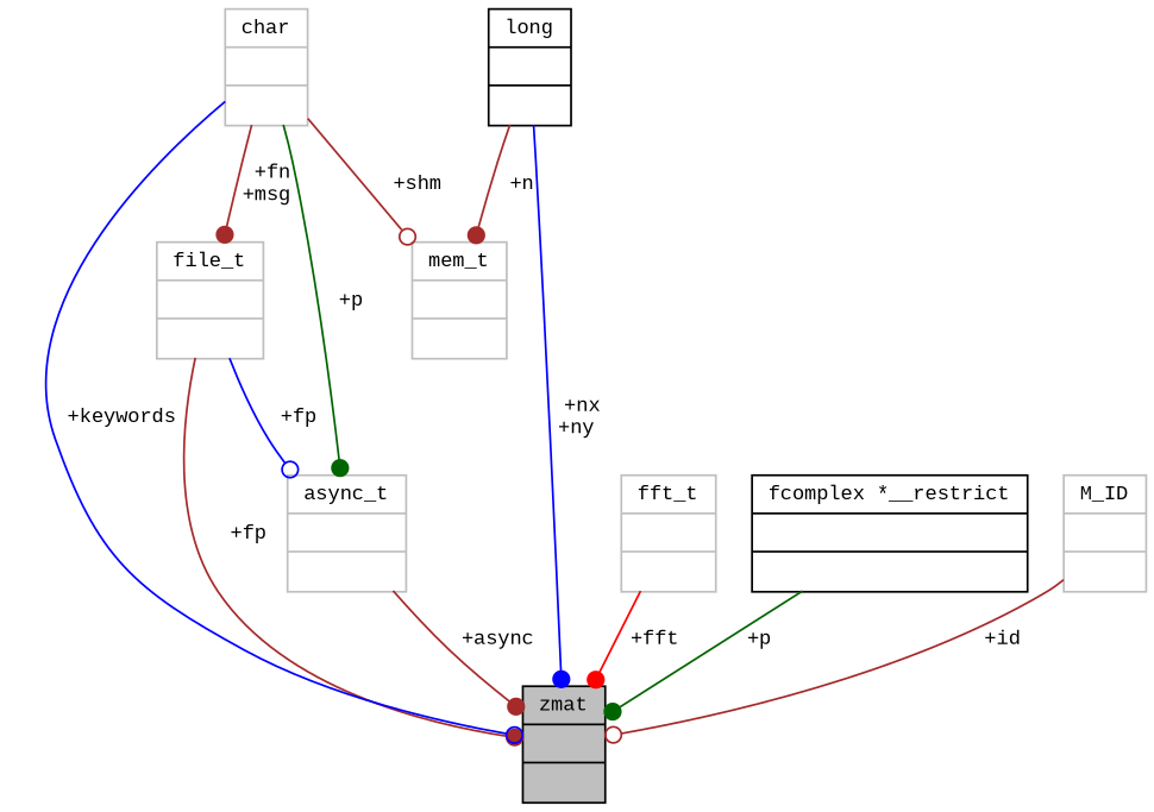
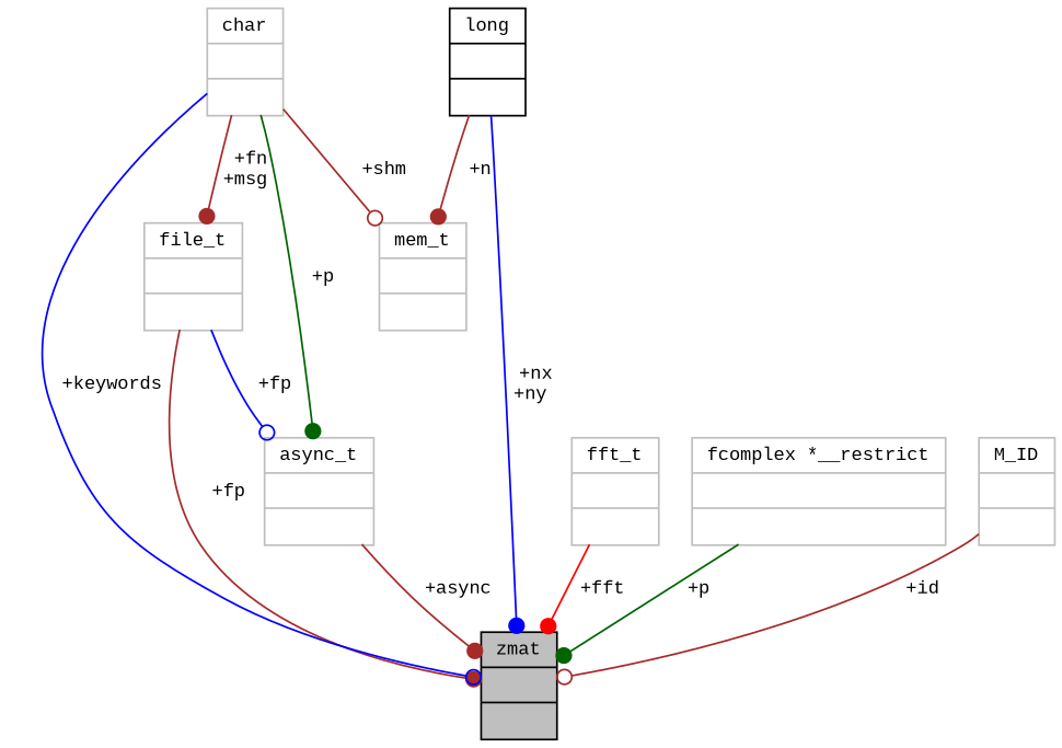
  digraph {
    fontname="Liberation Mono"
    node [color=grey75 fontname="Liberation Mono" fontsize=10 shape=record]
    edge [arrowhead=dot color=brown fontname="Liberation Mono" fontsize=10 labelfontname=Helvetica labelfontsize=10 style=solid]
    n1 [color=black fillcolor=grey75 fontcolor=black height=0.2 label="{zmat\n||}" style=filled width=0.4]
    n2 [height=0.2 label="{file_t\n||}" width=0.4]
    n3 [height=0.2 label="{async_t\n||}" width=0.4]
    n4 [height=0.2 label="{char\n||}" width=0.4]
    n5 [height=0.2 label="{mem_t\n||}" width=0.4]
    n6 [height=0.2 label="{fft_t\n||}" width=0.4]
    n7 [color=black height=0.2 label="{long\n||}" width=0.4]
-   n8 [color=black height=0.2 label="{fcomplex *__restrict\n||}" width=0.4]
+   n8 [height=0.2 label="{fcomplex *__restrict\n||}" width=0.4]
    n9 [height=0.2 label="{M_ID\n||}" width=0.4]
    n2 -> n1 [label=" +fp"]
    n2 -> n3 [arrowhead=odot color=blue label=" +fp"]
    n3 -> n1 [label=" +async"]
    n4 -> n1 [arrowhead=odot color=blue label=" +keywords"]
    n4 -> n2 [label=" +fn\n+msg"]
    n4 -> n3 [color=darkgreen label=" +p"]
    n4 -> n5 [arrowhead=odot label=" +shm"]
    n6 -> n1 [color=red label=" +fft"]
    n7 -> n1 [color=blue label=" +nx\n+ny"]
    n7 -> n5 [label=" +n"]
    n8 -> n1 [color=darkgreen label=" +p"]
    n9 -> n1 [arrowhead=odot label=" +id"]
  }
